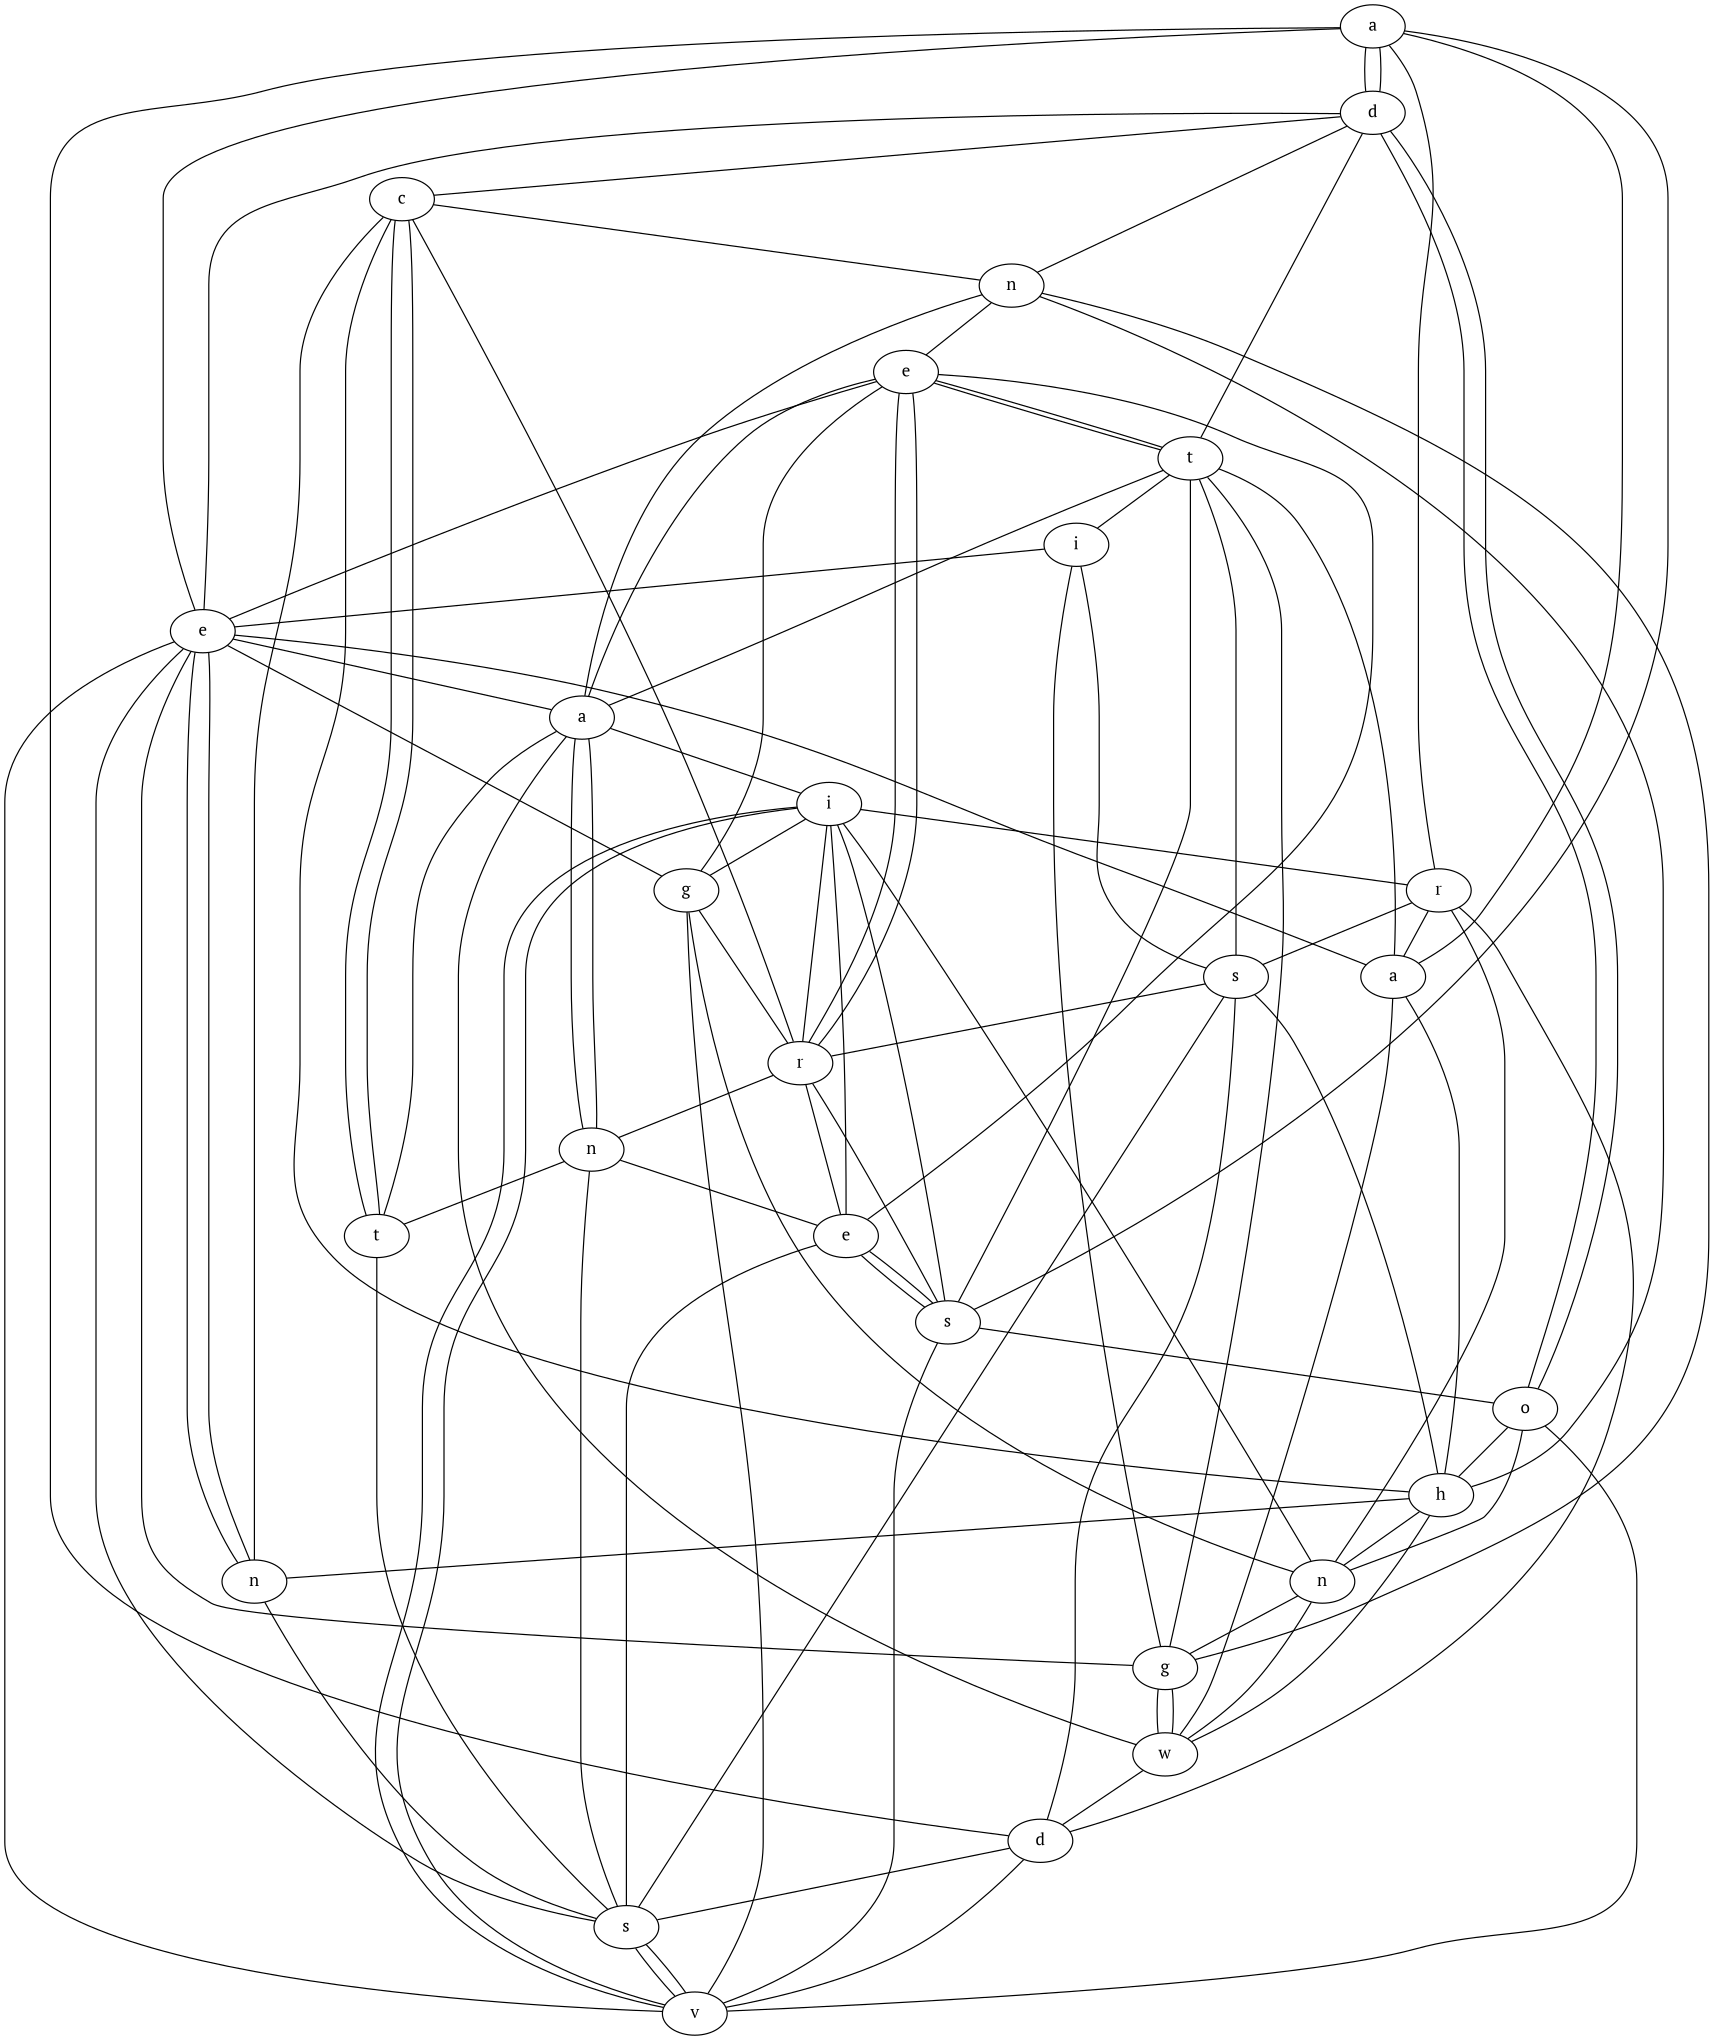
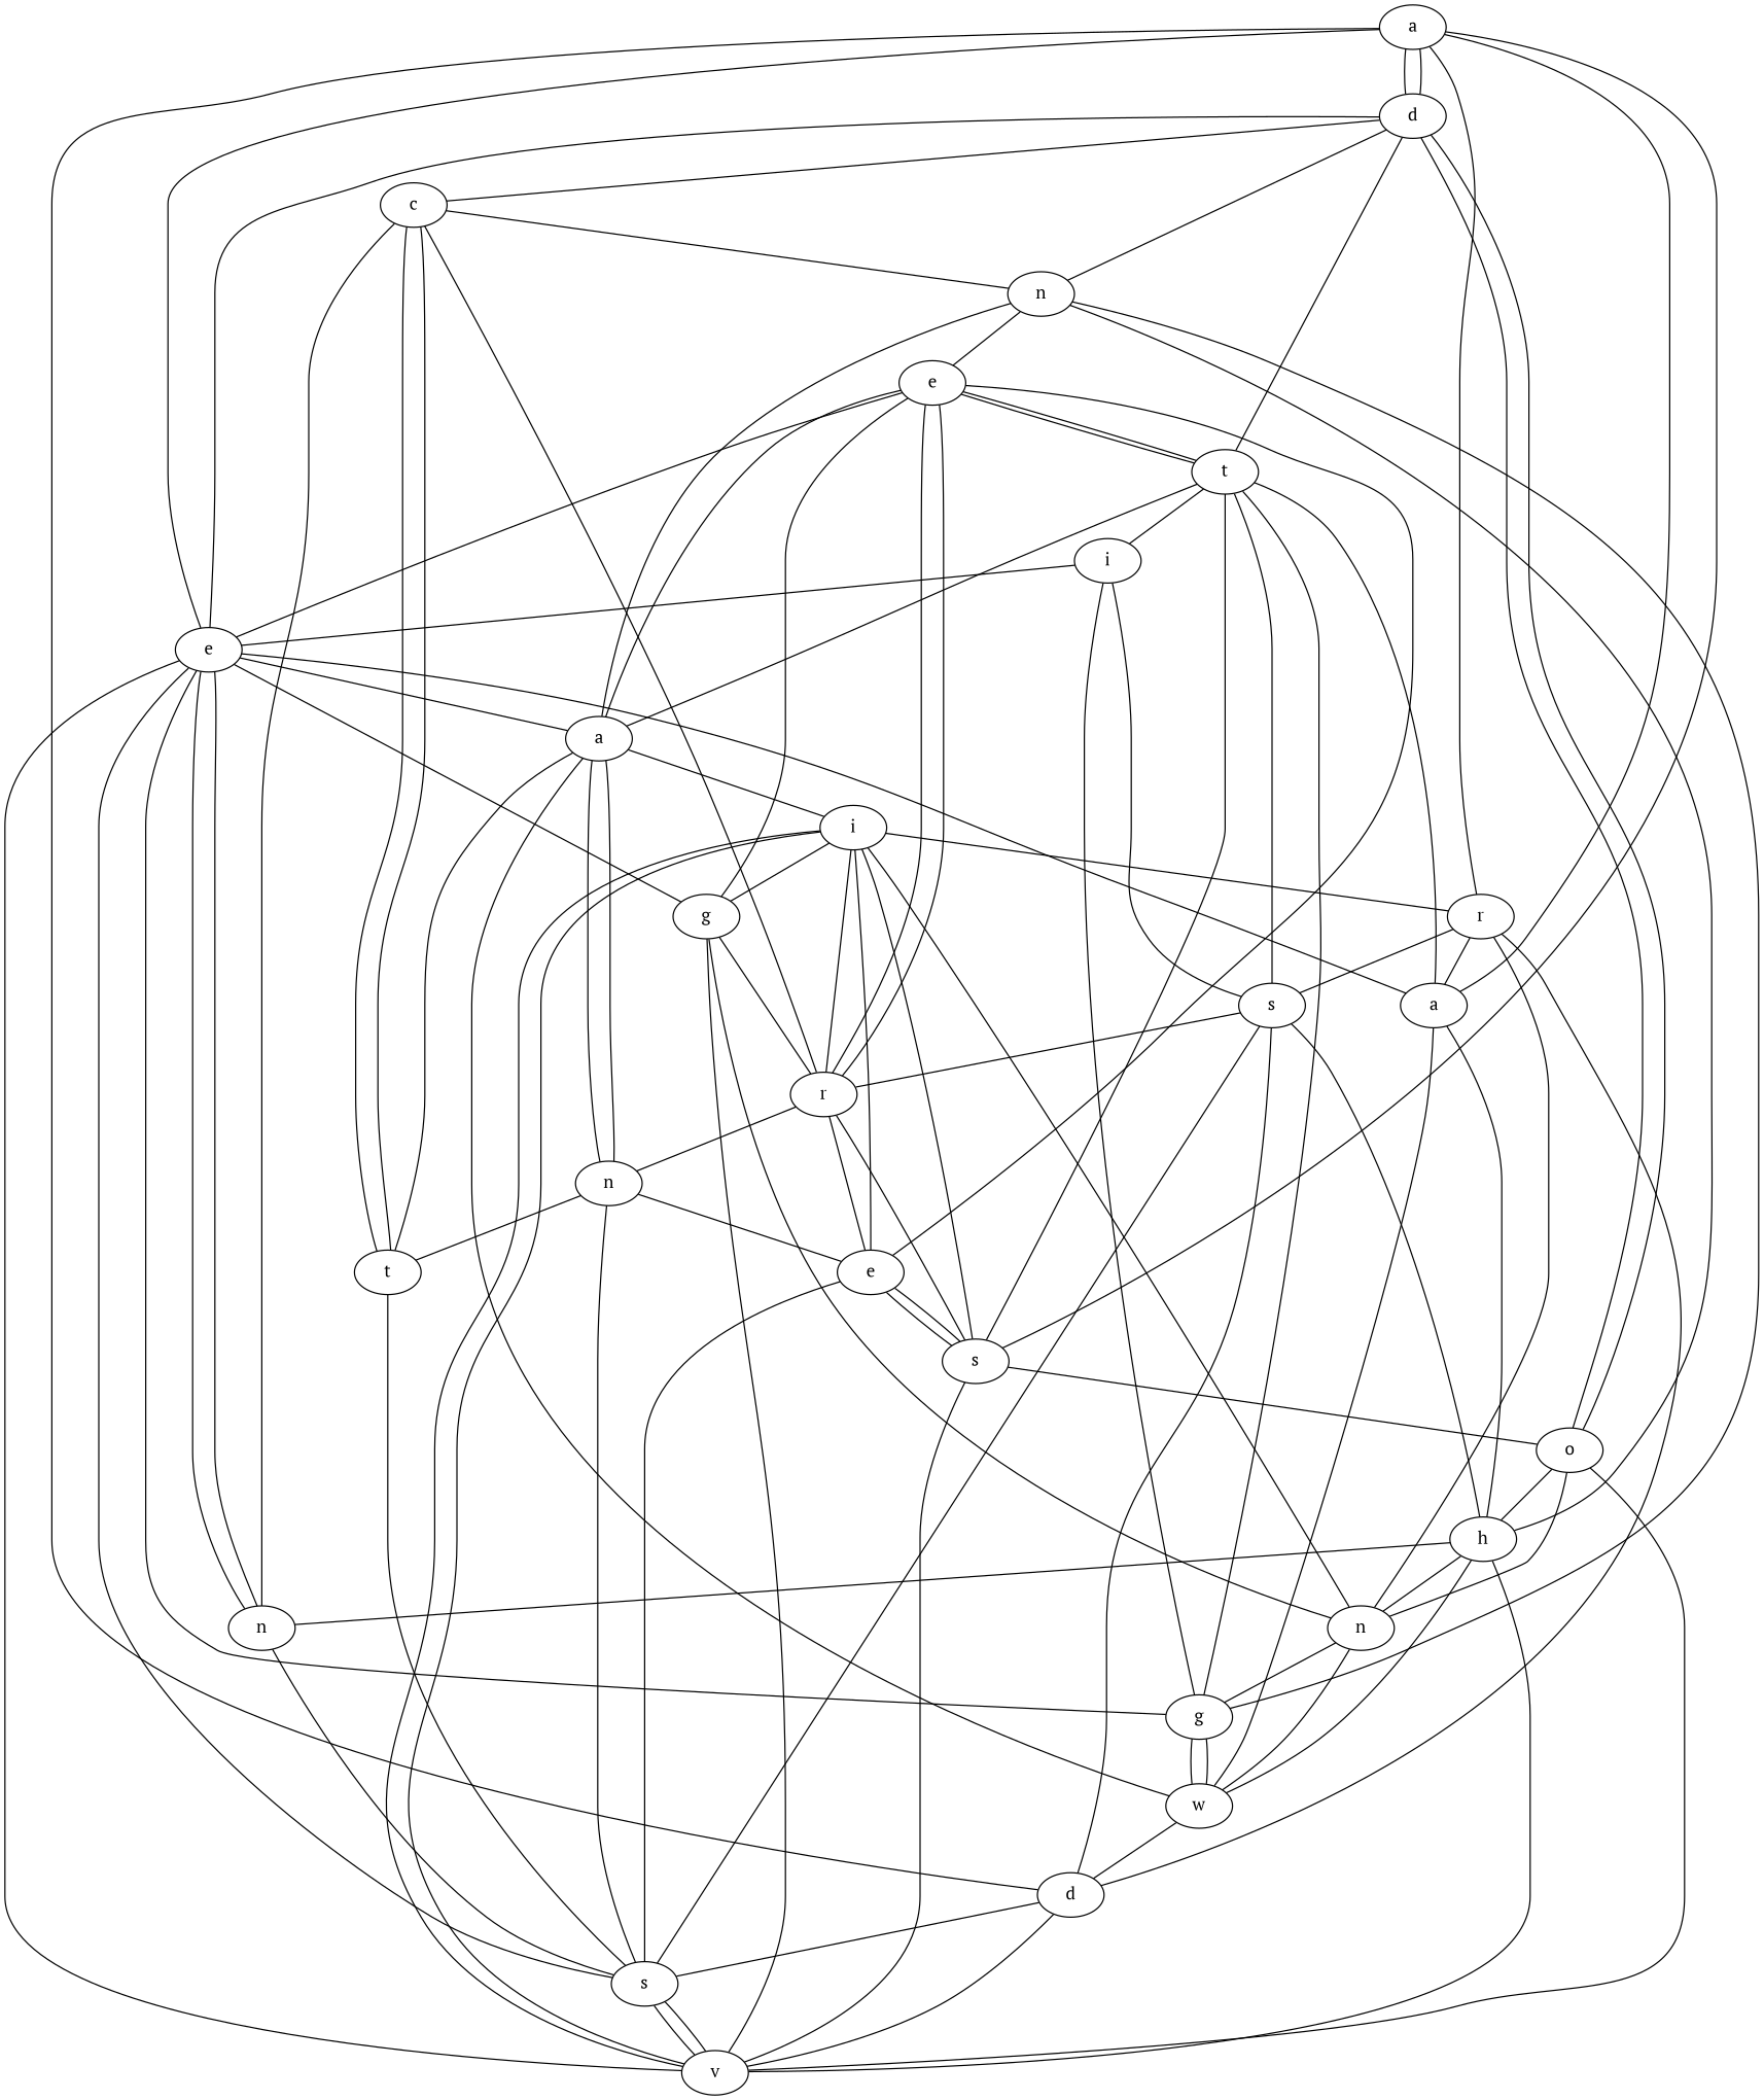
  graph {
    fontname="PT Serif"
    node [fontname="PT Serif"]
    edge [fontname="PT Serif"]
    n1 [label=a]
    n2 [label=d]
    n3 [label=d]
    n4 [label=s]
    n5 [label=o]
    n6 [label=n]
    n7 [label=c]
    n8 [label=s]
    n9 [label=r]
    n10 [label=v]
    n11 [label=t]
    n12 [label=i]
    n13 [label=a]
    n14 [label=w]
    n15 [label=h]
    n16 [label=n]
    n17 [label=g]
    n18 [label=n]
    n19 [label=e]
    n20 [label=e]
    n21 [label=a]
    n22 [label=i]
    n23 [label=s]
    n24 [label=r]
    n25 [label=t]
    n26 [label=g]
    n27 [label=e]
    n28 [label=n]
    n1 -- n2
    n1 -- n3
    n1 -- n4
    n2 -- n1
    n2 -- n5
    n2 -- n5
    n2 -- n6
    n2 -- n7
    n3 -- n8
    n3 -- n9
    n4 -- n5
    n4 -- n10
    n4 -- n11
    n4 -- n12
    n5 -- n10
    n5 -- n15
    n6 -- n20
    n6 -- n21
    n7 -- n6
    n7 -- n18
    n8 -- n10
    n8 -- n10
    n9 -- n1
    n9 -- n13
    n9 -- n16
    n9 -- n23
    n10 -- n3
    n10 -- n12
    n11 -- n2
    n11 -- n13
    n11 -- n20
    n11 -- n21
    n11 -- n22
    n12 -- n9
    n12 -- n10
    n12 -- n26
    n13 -- n1
    n13 -- n14
    n13 -- n15
    n14 -- n3
    n14 -- n16
    n14 -- n17
    n15 -- n6
-   n15 -- n7
+   n15 -- n10
    n15 -- n14
    n15 -- n16
    n15 -- n18
    n16 -- n5
    n16 -- n12
    n16 -- n17
    n17 -- n6
    n17 -- n11
    n17 -- n14
    n17 -- n19
    n17 -- n22
    n18 -- n8
    n18 -- n19
    n18 -- n19
    n19 -- n1
    n19 -- n2
    n19 -- n8
    n19 -- n10
    n19 -- n13
    n19 -- n20
    n19 -- n21
    n20 -- n11
    n20 -- n21
    n20 -- n26
    n20 -- n27
    n21 -- n12
    n21 -- n14
    n21 -- n25
    n21 -- n28
    n22 -- n19
    n22 -- n23
    n23 -- n3
    n23 -- n8
    n23 -- n11
    n23 -- n15
    n23 -- n24
    n24 -- n4
    n24 -- n7
    n24 -- n12
    n24 -- n20
    n24 -- n20
    n24 -- n28
    n25 -- n7
    n25 -- n7
    n25 -- n8
    n26 -- n10
    n26 -- n16
    n26 -- n19
    n26 -- n24
    n27 -- n4
    n27 -- n4
    n27 -- n8
    n27 -- n12
    n27 -- n24
    n28 -- n8
    n28 -- n21
    n28 -- n25
    n28 -- n27
  }
